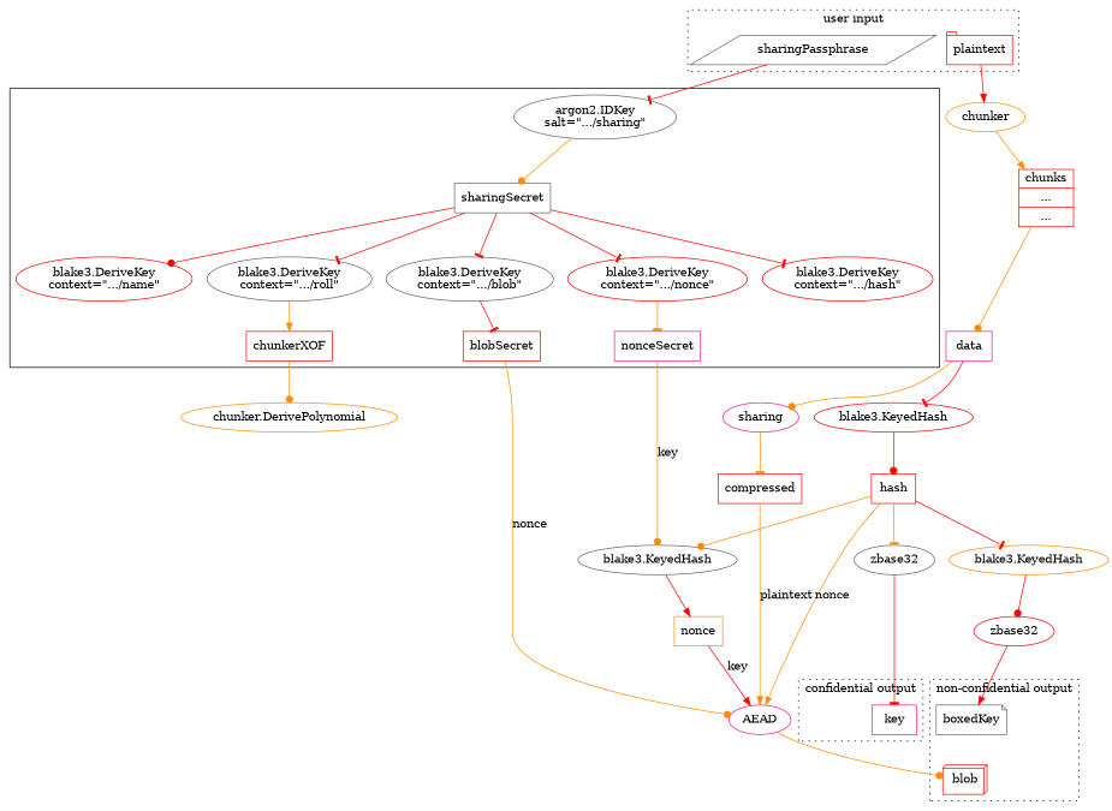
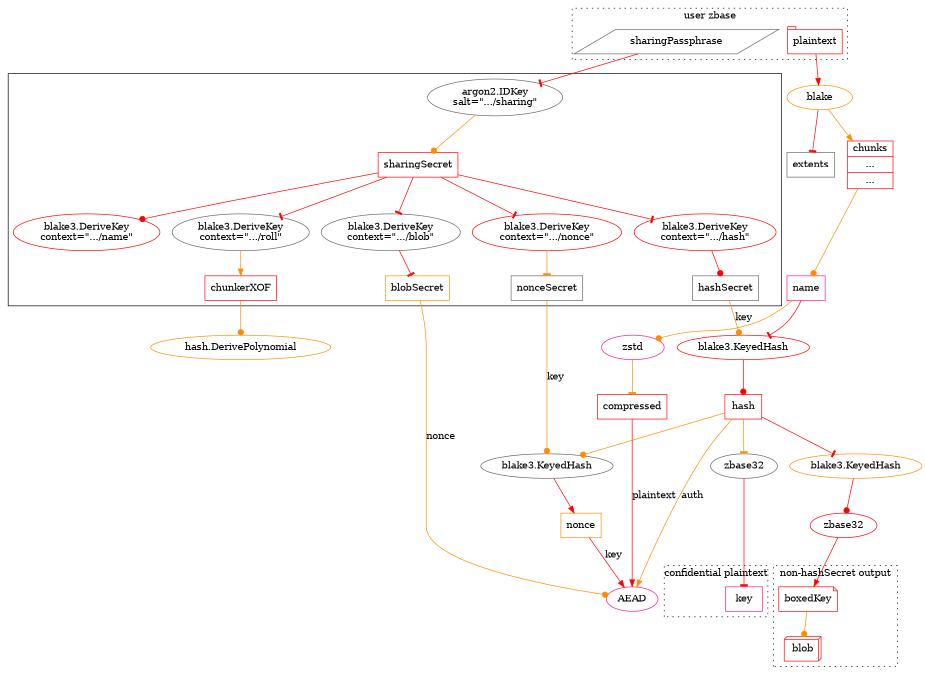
  digraph {
    node [color=red shape=box]
    edge [arrowhead=tee color=red]
    key [color=deeppink]
    sharingPassphrase [color=gray40 shape=parallelogram]
    plaintext [shape=tab]
    blob [shape=box3d]
-   boxedKey [color=gray40 shape=note]
+   boxedKey [shape=note]
    n6 [color=gray40 label="argon2.IDKey\nsalt=\".../sharing\"" shape=ellipse]
-   sharingSecret [color=gray40]
+   sharingSecret
    n8 [color=gray40 label="blake3.DeriveKey\ncontext=\".../blob\"" shape=ellipse]
    n9 [label="blake3.DeriveKey\ncontext=\".../hash\"" shape=ellipse]
    n10 [label="blake3.DeriveKey\ncontext=\".../name\"" shape=ellipse]
    n11 [label="blake3.DeriveKey\ncontext=\".../nonce\"" shape=ellipse]
    n12 [color=gray40 label="blake3.DeriveKey\ncontext=\".../roll\"" shape=ellipse]
-   nonceSecret [color=deeppink]
-   blobSecret
+   nonceSecret [color=gray40]
+   hashSecret [color=gray40]
+   blobSecret [color=darkorange]
    chunkerXOF
-   chunker [color=darkorange shape=""]
+   chunker [color=darkorange label=blake shape=""]
    n18 [color=gray40 label="blake3.KeyedHash" shape=""]
    n19 [label="blake3.KeyedHash" shape=""]
    AEAD [color=deeppink shape=""]
-   "chunker.DerivePolynomial" [color=darkorange shape=""]
+   "chunker.DerivePolynomial" [color=darkorange label="hash.DerivePolynomial" shape=""]
    n22 [label="{chunks|...|...}" shape=record]
+   extents [color=gray40]
    nonce [color=darkorange]
    hash
    n26 [color=darkorange label="blake3.KeyedHash" shape=""]
    n27 [label=zbase32 shape=""]
-   data [color=deeppink]
-   zstd [color=deeppink label=sharing shape=""]
+   data [color=deeppink label=name]
+   zstd [color=deeppink shape=""]
    compressed
    n31 [color=gray40 label=zbase32 shape=""]
    subgraph cluster_1 {
-     label="confidential output"
+     label="confidential plaintext"
      style=dotted
      key
    }
    subgraph cluster_2 {
-     label="user input"
+     label="user zbase"
      style=dotted
      sharingPassphrase
      plaintext
    }
    subgraph cluster_3 {
-     label="non-confidential output"
+     label="non-hashSecret output"
      style=dotted
      blob
      boxedKey
    }
    subgraph cluster_4 {
      n6
      sharingSecret
      n8
      n9
      n10
      n11
      n12
      nonceSecret
+     hashSecret
      blobSecret
      chunkerXOF
    }
    key -> boxedKey [minlen=0 style=invis arrowhead="" color=""]
    sharingPassphrase -> n6
    plaintext -> chunker [arrowhead=normal]
    n6 -> sharingSecret [arrowhead=dot color=darkorange]
    sharingSecret -> n8
    sharingSecret -> n9
    sharingSecret -> n10 [arrowhead=dot]
    sharingSecret -> n11
    sharingSecret -> n12
    n8 -> blobSecret
+   n9 -> hashSecret [arrowhead=dot]
    n11 -> nonceSecret [color=darkorange]
    n12 -> chunkerXOF [arrowhead=normal color=darkorange]
    nonceSecret -> n18 [arrowhead=dot color=darkorange label=key]
+   hashSecret -> n19 [arrowhead=dot color=darkorange label=key]
    blobSecret -> AEAD [arrowhead=dot color=darkorange label=nonce]
    chunkerXOF -> "chunker.DerivePolynomial" [arrowhead=dot color=darkorange]
    chunker -> n22 [arrowhead=normal color=darkorange]
+   chunker -> extents
    n18 -> nonce [arrowhead=normal]
    n19 -> hash [arrowhead=dot]
-   AEAD -> blob [arrowhead=dot color=darkorange]
+   boxedKey -> blob [arrowhead=dot color=darkorange]
    n22 -> data [arrowhead=dot color=darkorange samehead=data]
    nonce -> AEAD [arrowhead=normal label=key]
    hash -> n18 [arrowhead=dot color=darkorange]
-   hash -> AEAD [arrowhead=normal color=darkorange label=nonce]
+   hash -> AEAD [arrowhead=normal color=darkorange label=auth]
    hash -> n26
    hash -> n31 [color=darkorange]
    n26 -> n27 [arrowhead=dot]
    n27 -> boxedKey [arrowhead=normal]
    data -> n19
    data -> zstd [arrowhead=dot color=darkorange]
    zstd -> compressed [color=darkorange]
-   compressed -> AEAD [arrowhead=normal color=darkorange label=plaintext]
+   compressed -> AEAD [arrowhead=normal label=plaintext]
    n31 -> key
  }
